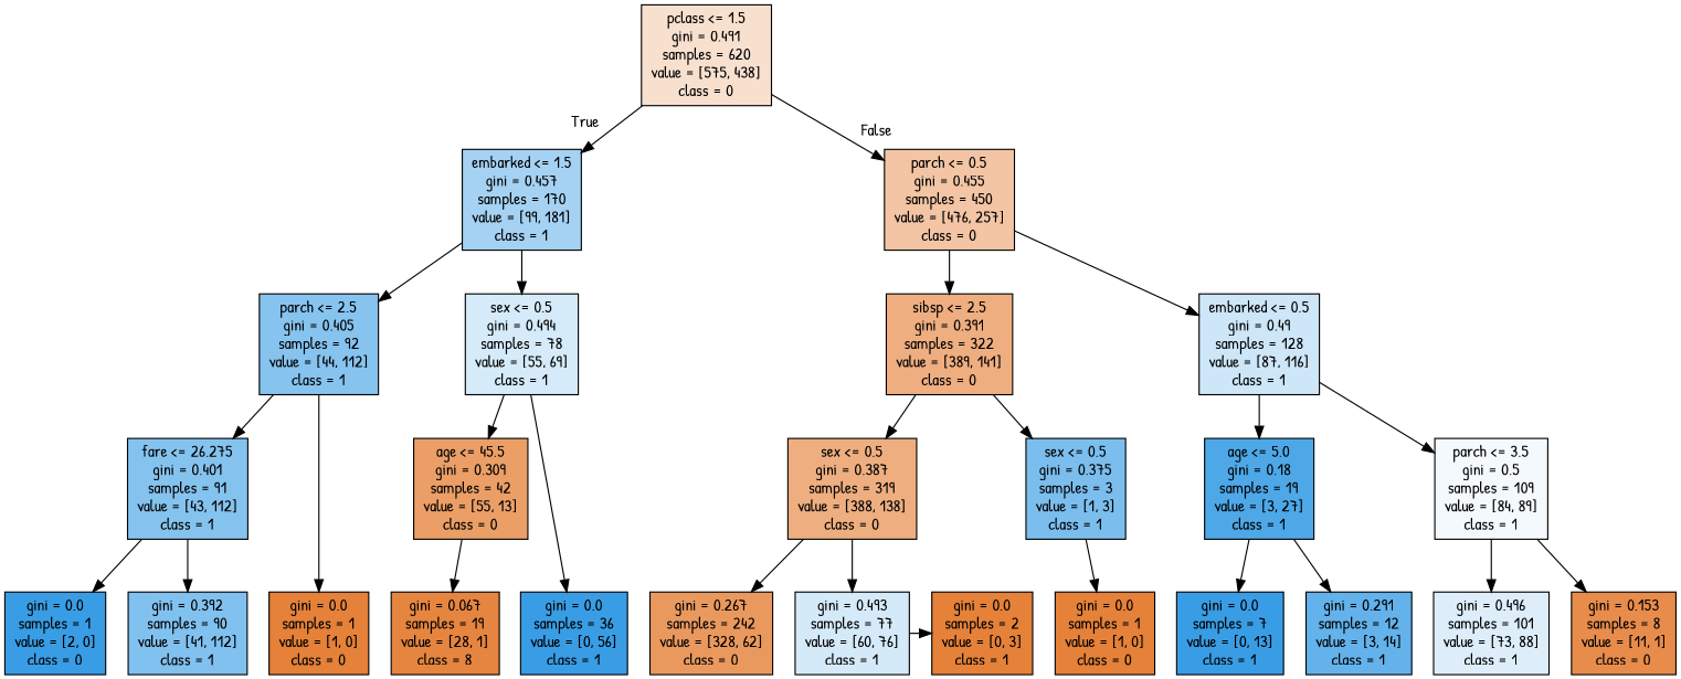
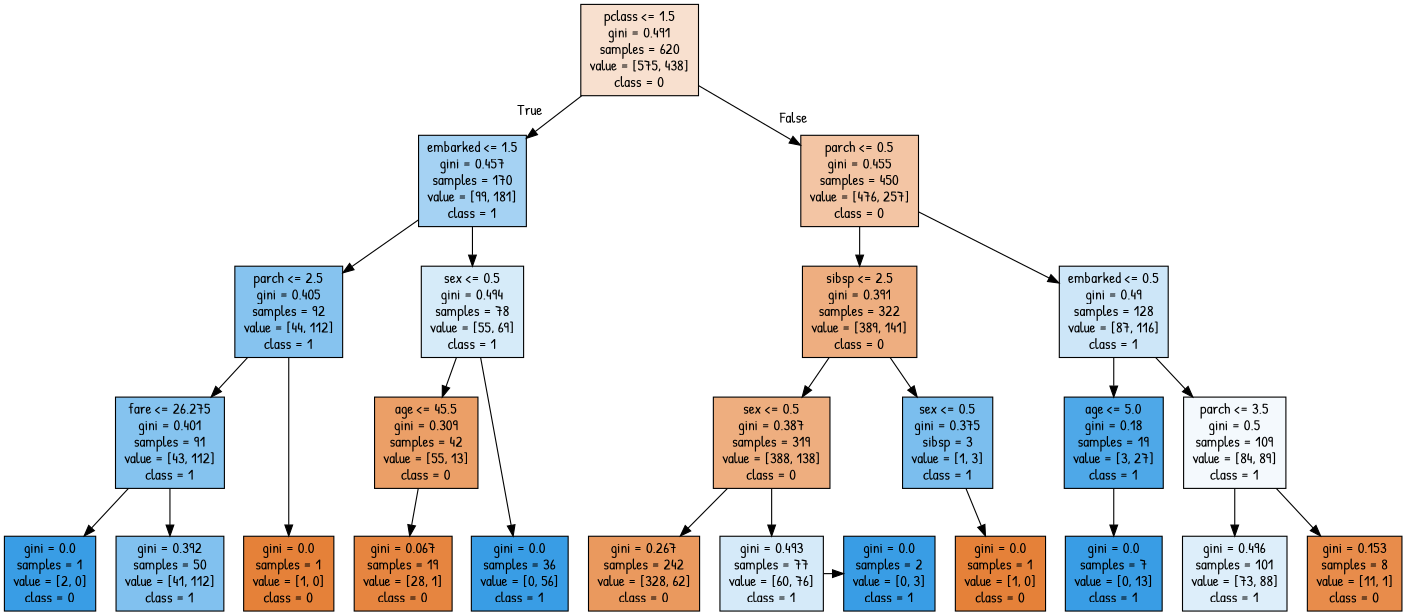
  digraph {
    fontname="Patrick Hand"
    ranksep=equally
    splines=polyline
    node [color=black fillcolor="#399de5ff" fontname="Patrick Hand" shape=box style=filled]
    edge [fontname="Patrick Hand"]
    n1 [fillcolor="#e581393d" label="pclass <= 1.5\ngini = 0.491\nsamples = 620\nvalue = [575, 438]\nclass = 0"]
    n2 [fillcolor="#399de574" label="embarked <= 1.5\ngini = 0.457\nsamples = 170\nvalue = [99, 181]\nclass = 1"]
    n3 [fillcolor="#e5813975" label="parch <= 0.5\ngini = 0.455\nsamples = 450\nvalue = [476, 257]\nclass = 0"]
    n4 [fillcolor="#399de59b" label="parch <= 2.5\ngini = 0.405\nsamples = 92\nvalue = [44, 112]\nclass = 1"]
    n5 [fillcolor="#399de534" label="sex <= 0.5\ngini = 0.494\nsamples = 78\nvalue = [55, 69]\nclass = 1"]
    n6 [fillcolor="#e58139a3" label="sibsp <= 2.5\ngini = 0.391\nsamples = 322\nvalue = [389, 141]\nclass = 0"]
    n7 [fillcolor="#399de540" label="embarked <= 0.5\ngini = 0.49\nsamples = 128\nvalue = [87, 116]\nclass = 1"]
    n8 [fillcolor="#399de59d" label="fare <= 26.275\ngini = 0.401\nsamples = 91\nvalue = [43, 112]\nclass = 1"]
    n9 [fillcolor="#e58139c3" label="age <= 45.5\ngini = 0.309\nsamples = 42\nvalue = [55, 13]\nclass = 0"]
    n10 [fillcolor="#e58139a4" label="sex <= 0.5\ngini = 0.387\nsamples = 319\nvalue = [388, 138]\nclass = 0"]
-   n11 [fillcolor="#399de5aa" label="sex <= 0.5\ngini = 0.375\nsamples = 3\nvalue = [1, 3]\nclass = 1"]
+   n11 [fillcolor="#399de5aa" label="sex <= 0.5\ngini = 0.375\nsibsp = 3\nvalue = [1, 3]\nclass = 1"]
    n12 [fillcolor="#399de5e3" label="age <= 5.0\ngini = 0.18\nsamples = 19\nvalue = [3, 27]\nclass = 1"]
    n13 [fillcolor="#399de50e" label="parch <= 3.5\ngini = 0.5\nsamples = 109\nvalue = [84, 89]\nclass = 1"]
    n14 [label="gini = 0.0\nsamples = 1\nvalue = [2, 0]\nclass = 0"]
-   n15 [fillcolor="#399de5a2" label="gini = 0.392\nsamples = 90\nvalue = [41, 112]\nclass = 1"]
+   n15 [fillcolor="#399de5a2" label="gini = 0.392\nsamples = 50\nvalue = [41, 112]\nclass = 1"]
    n16 [fillcolor="#e58139ff" label="gini = 0.0\nsamples = 1\nvalue = [1, 0]\nclass = 0"]
-   n17 [fillcolor="#e58139f6" label="gini = 0.067\nsamples = 19\nvalue = [28, 1]\nclass = 8"]
+   n17 [fillcolor="#e58139f6" label="gini = 0.067\nsamples = 19\nvalue = [28, 1]\nclass = 0"]
    n18 [label="gini = 0.0\nsamples = 36\nvalue = [0, 56]\nclass = 1"]
    n19 [fillcolor="#e58139cf" label="gini = 0.267\nsamples = 242\nvalue = [328, 62]\nclass = 0"]
    n20 [fillcolor="#399de536" label="gini = 0.493\nsamples = 77\nvalue = [60, 76]\nclass = 1"]
    n21 [fillcolor="#e58139ff" label="gini = 0.0\nsamples = 1\nvalue = [1, 0]\nclass = 0"]
-   n22 [fillcolor="#e58139ff" label="gini = 0.0\nsamples = 2\nvalue = [0, 3]\nclass = 1"]
+   n22 [label="gini = 0.0\nsamples = 2\nvalue = [0, 3]\nclass = 1"]
    n23 [label="gini = 0.0\nsamples = 7\nvalue = [0, 13]\nclass = 1"]
-   n24 [fillcolor="#399de5c8" label="gini = 0.291\nsamples = 12\nvalue = [3, 14]\nclass = 1"]
    n25 [fillcolor="#399de52b" label="gini = 0.496\nsamples = 101\nvalue = [73, 88]\nclass = 1"]
    n26 [fillcolor="#e58139e8" label="gini = 0.153\nsamples = 8\nvalue = [11, 1]\nclass = 0"]
    subgraph sub_1 {
      rank=same
      n1
    }
    subgraph sub_2 {
      rank=same
      n2
      n3
    }
    subgraph sub_3 {
      rank=same
      n4
      n5
      n6
      n7
    }
    subgraph sub_4 {
      rank=same
      n8
      n9
      n10
      n11
      n12
      n13
    }
    subgraph sub_5 {
      rank=same
      n14
      n15
      n16
      n17
      n18
      n19
      n20
      n21
      n22
      n23
-     n24
      n25
      n26
    }
    n1 -> n2 [headlabel=True labelangle=45 labeldistance=2.5]
    n1 -> n3 [headlabel=False labelangle=-45 labeldistance=2.5]
    n2 -> n4
    n2 -> n5
    n3 -> n6
    n3 -> n7
    n4 -> n8
    n4 -> n16
    n5 -> n9
    n5 -> n18
    n6 -> n10
    n6 -> n11
    n7 -> n12
    n7 -> n13
    n8 -> n14
    n8 -> n15
    n9 -> n17
    n10 -> n19
    n10 -> n20
    n11 -> n21
    n12 -> n23
-   n12 -> n24
    n13 -> n25
    n13 -> n26
    n20 -> n22
  }
